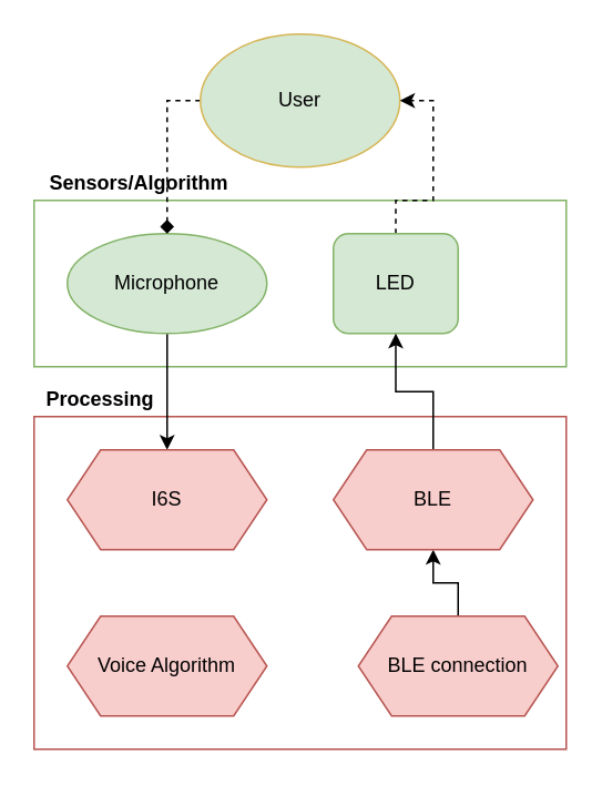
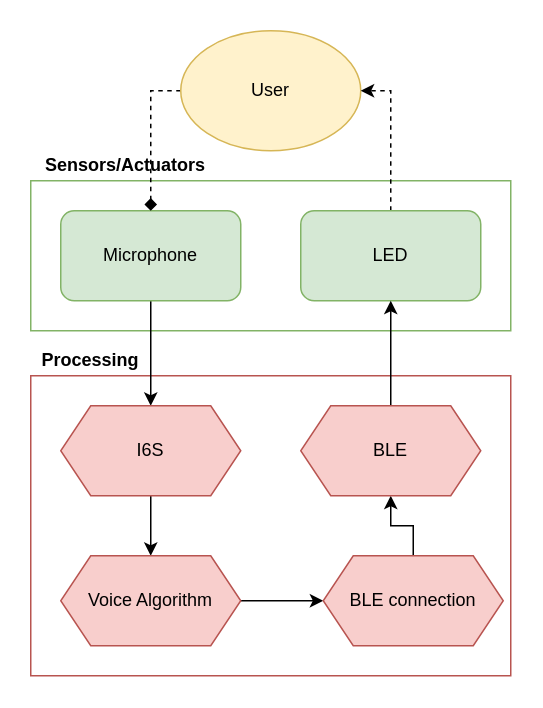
  <mxCell id="0" />
  <mxCell id="1" parent="0" />
  <mxCell id="2" value="" style="rounded=0;whiteSpace=wrap;html=1;fillColor=none;strokeColor=#B85450;" parent="1" vertex="1"><mxGeometry x="20" y="250" width="320" height="200" as="geometry" /></mxCell>
  <mxCell id="3" value="" style="rounded=0;whiteSpace=wrap;html=1;fillColor=none;strokeColor=#82b366;" parent="1" vertex="1"><mxGeometry x="20" y="120" width="320" height="100" as="geometry" /></mxCell>
  <mxCell id="4" style="edgeStyle=orthogonalEdgeStyle;rounded=0;orthogonalLoop=1;jettySize=auto;html=1;exitX=0.5;exitY=1;exitDx=0;exitDy=0;entryX=0.5;entryY=0;entryDx=0;entryDy=0;" parent="1" source="5" target="12" edge="1"><mxGeometry relative="1" as="geometry"><mxPoint x="100" y="240" as="targetPoint" /></mxGeometry></mxCell>
- <mxCell id="5" value="Microphone" style="ellipse;whiteSpace=wrap;html=1;fillColor=#d5e8d4;strokeColor=#82b366;" parent="1" vertex="1"><mxGeometry x="40" y="140" width="120" height="60" as="geometry" /></mxCell>
+ <mxCell id="5" value="Microphone" style="rounded=1;whiteSpace=wrap;html=1;fillColor=#d5e8d4;strokeColor=#82b366;" parent="1" vertex="1"><mxGeometry x="40" y="140" width="120" height="60" as="geometry" /></mxCell>
  <mxCell id="6" style="edgeStyle=orthogonalEdgeStyle;rounded=0;orthogonalLoop=1;jettySize=auto;html=1;exitX=0;exitY=0.5;exitDx=0;exitDy=0;entryX=0.5;entryY=0;entryDx=0;entryDy=0;jumpStyle=none;dashed=1;endArrow=diamond;" parent="1" source="7" target="5" edge="1"><mxGeometry relative="1" as="geometry" /></mxCell>
- <mxCell id="7" value="User" style="ellipse;whiteSpace=wrap;html=1;fillColor=#d5e8d4;strokeColor=#d6b656;" parent="1" vertex="1"><mxGeometry x="120" y="20" width="120" height="80" as="geometry" /></mxCell>
+ <mxCell id="7" value="User" style="ellipse;whiteSpace=wrap;html=1;fillColor=#fff2cc;strokeColor=#d6b656;" parent="1" vertex="1"><mxGeometry x="120" y="20" width="120" height="80" as="geometry" /></mxCell>
  <mxCell id="8" style="edgeStyle=orthogonalEdgeStyle;rounded=0;orthogonalLoop=1;jettySize=auto;html=1;exitX=0.5;exitY=0;exitDx=0;exitDy=0;entryX=1;entryY=0.5;entryDx=0;entryDy=0;dashed=1;" parent="1" source="9" target="7" edge="1"><mxGeometry relative="1" as="geometry" /></mxCell>
- <mxCell id="9" value="LED" style="rounded=1;whiteSpace=wrap;html=1;fillColor=#d5e8d4;strokeColor=#82b366;" parent="1" vertex="1"><mxGeometry x="200" y="140" width="75" height="60" as="geometry" /></mxCell>
- <mxCell id="10" value="&lt;font&gt;Sensors/Algorithm&amp;nbsp;&lt;/font&gt;" style="text;html=1;strokeColor=none;fillColor=none;align=center;verticalAlign=middle;whiteSpace=wrap;rounded=0;fontColor=#000000;fontStyle=1" parent="1" vertex="1"><mxGeometry x="30" y="90" width="110" height="40" as="geometry" /></mxCell>
+ <mxCell id="9" value="LED" style="rounded=1;whiteSpace=wrap;html=1;fillColor=#d5e8d4;strokeColor=#82b366;" parent="1" vertex="1"><mxGeometry x="200" y="140" width="120" height="60" as="geometry" /></mxCell>
+ <mxCell id="10" value="&lt;font&gt;Sensors/Actuators&amp;nbsp;&lt;/font&gt;" style="text;html=1;strokeColor=none;fillColor=none;align=center;verticalAlign=middle;whiteSpace=wrap;rounded=0;fontColor=#000000;fontStyle=1" parent="1" vertex="1"><mxGeometry x="30" y="90" width="110" height="40" as="geometry" /></mxCell>
+ <mxCell id="11" style="edgeStyle=orthogonalEdgeStyle;rounded=0;jumpStyle=none;orthogonalLoop=1;jettySize=auto;html=1;exitX=0.5;exitY=1;exitDx=0;exitDy=0;entryX=0.5;entryY=0;entryDx=0;entryDy=0;fontColor=#B85450;endArrow=classic;endFill=1;" parent="1" source="12" target="14" edge="1"><mxGeometry relative="1" as="geometry" /></mxCell>
  <mxCell id="12" value="I6S" style="shape=hexagon;perimeter=hexagonPerimeter2;whiteSpace=wrap;html=1;fixedSize=1;strokeColor=#b85450;fillColor=#f8cecc;" parent="1" vertex="1"><mxGeometry x="40" y="270" width="120" height="60" as="geometry" /></mxCell>
+ <mxCell id="13" style="edgeStyle=orthogonalEdgeStyle;rounded=0;jumpStyle=none;orthogonalLoop=1;jettySize=auto;html=1;exitX=1;exitY=0.5;exitDx=0;exitDy=0;entryX=0;entryY=0.5;entryDx=0;entryDy=0;fontColor=#B85450;endArrow=classic;endFill=1;" parent="1" source="14" target="16" edge="1"><mxGeometry relative="1" as="geometry" /></mxCell>
  <mxCell id="14" value="Voice Algorithm" style="shape=hexagon;perimeter=hexagonPerimeter2;whiteSpace=wrap;html=1;fixedSize=1;strokeColor=#b85450;fillColor=#f8cecc;" parent="1" vertex="1"><mxGeometry x="40" y="370" width="120" height="60" as="geometry" /></mxCell>
  <mxCell id="15" style="edgeStyle=orthogonalEdgeStyle;rounded=0;jumpStyle=none;orthogonalLoop=1;jettySize=auto;html=1;exitX=0.5;exitY=0;exitDx=0;exitDy=0;entryX=0.5;entryY=1;entryDx=0;entryDy=0;fontColor=#B85450;endArrow=classic;endFill=1;" parent="1" source="16" target="18" edge="1"><mxGeometry relative="1" as="geometry" /></mxCell>
  <mxCell id="16" value="BLE connection" style="shape=hexagon;perimeter=hexagonPerimeter2;whiteSpace=wrap;html=1;fixedSize=1;strokeColor=#b85450;fillColor=#f8cecc;" parent="1" vertex="1"><mxGeometry x="215" y="370" width="120" height="60" as="geometry" /></mxCell>
  <mxCell id="17" style="edgeStyle=orthogonalEdgeStyle;rounded=0;jumpStyle=none;orthogonalLoop=1;jettySize=auto;html=1;exitX=0.5;exitY=0;exitDx=0;exitDy=0;entryX=0.5;entryY=1;entryDx=0;entryDy=0;fontColor=#006EAF;endArrow=classic;endFill=1;" parent="1" source="18" target="9" edge="1"><mxGeometry relative="1" as="geometry" /></mxCell>
  <mxCell id="18" value="BLE" style="shape=hexagon;perimeter=hexagonPerimeter2;whiteSpace=wrap;html=1;fixedSize=1;strokeColor=#b85450;fillColor=#f8cecc;" parent="1" vertex="1"><mxGeometry x="200" y="270" width="120" height="60" as="geometry" /></mxCell>
  <mxCell id="19" value="&lt;font&gt;Processing&lt;/font&gt;" style="text;html=1;strokeColor=none;fillColor=none;align=center;verticalAlign=middle;whiteSpace=wrap;rounded=0;fontColor=#000000;fontStyle=1" parent="1" vertex="1"><mxGeometry x="30" y="220" width="60" height="40" as="geometry" /></mxCell>
